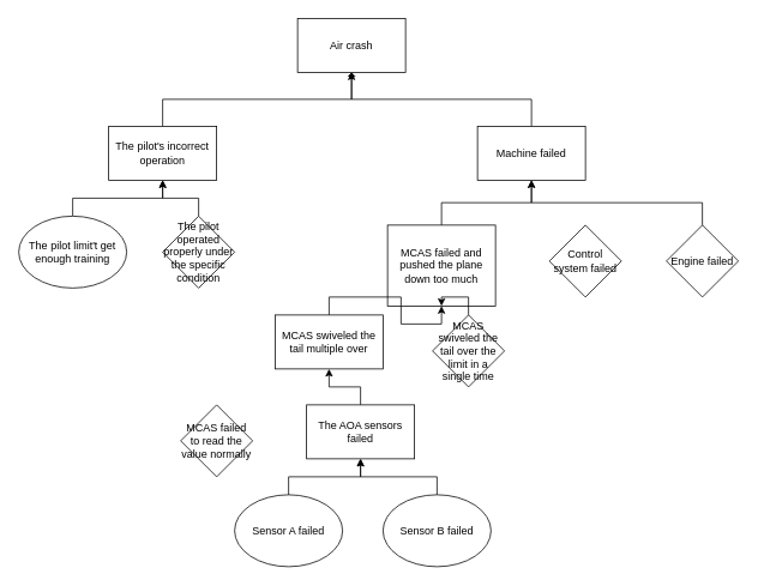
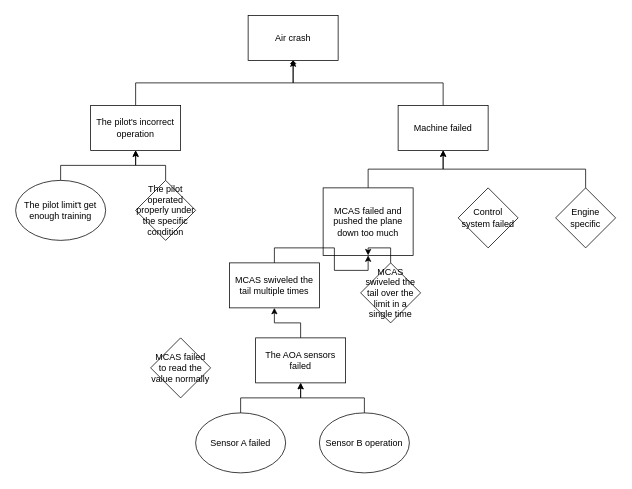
  <mxCell id="0" />
  <mxCell id="1" parent="0" />
  <mxCell id="2" value="Air crash" style="rounded=0;whiteSpace=wrap;html=1;" vertex="1" parent="1"><mxGeometry x="330" y="20" width="120" height="60" as="geometry" /></mxCell>
  <mxCell id="3" style="edgeStyle=orthogonalEdgeStyle;rounded=0;orthogonalLoop=1;jettySize=auto;html=1;exitX=0.5;exitY=0;exitDx=0;exitDy=0;endArrow=diamond;" edge="1" parent="1" source="4" target="2"><mxGeometry relative="1" as="geometry" /></mxCell>
  <mxCell id="4" value="The pilot's incorrect operation" style="rounded=0;whiteSpace=wrap;html=1;" vertex="1" parent="1"><mxGeometry x="120" y="140" width="120" height="60" as="geometry" /></mxCell>
  <mxCell id="5" style="edgeStyle=orthogonalEdgeStyle;rounded=0;orthogonalLoop=1;jettySize=auto;html=1;exitX=0.5;exitY=0;exitDx=0;exitDy=0;entryX=0.5;entryY=1;entryDx=0;entryDy=0;" edge="1" parent="1" source="6" target="2"><mxGeometry relative="1" as="geometry" /></mxCell>
  <mxCell id="6" value="Machine failed" style="rounded=0;whiteSpace=wrap;html=1;" vertex="1" parent="1"><mxGeometry x="530" y="140" width="120" height="60" as="geometry" /></mxCell>
  <mxCell id="7" style="edgeStyle=orthogonalEdgeStyle;rounded=0;orthogonalLoop=1;jettySize=auto;html=1;exitX=0.5;exitY=0;exitDx=0;exitDy=0;entryX=0.5;entryY=1;entryDx=0;entryDy=0;" edge="1" parent="1" source="8" target="6"><mxGeometry relative="1" as="geometry" /></mxCell>
  <mxCell id="8" value="MCAS failed and pushed the plane down too much" style="rounded=0;whiteSpace=wrap;html=1;" vertex="1" parent="1"><mxGeometry x="430" y="250" width="120" height="90" as="geometry" /></mxCell>
  <mxCell id="9" style="edgeStyle=orthogonalEdgeStyle;rounded=0;orthogonalLoop=1;jettySize=auto;html=1;" edge="1" parent="1" source="10" target="4"><mxGeometry relative="1" as="geometry" /></mxCell>
  <mxCell id="10" value="The pilot limit't get enough training" style="ellipse;whiteSpace=wrap;html=1;" vertex="1" parent="1"><mxGeometry x="20" y="240" width="120" height="80" as="geometry" /></mxCell>
  <mxCell id="11" style="edgeStyle=orthogonalEdgeStyle;rounded=0;orthogonalLoop=1;jettySize=auto;html=1;exitX=0.5;exitY=0;exitDx=0;exitDy=0;entryX=0.5;entryY=1;entryDx=0;entryDy=0;" edge="1" parent="1" source="12" target="4"><mxGeometry relative="1" as="geometry" /></mxCell>
  <mxCell id="12" value="The pilot operated properly under the specific condition" style="rhombus;whiteSpace=wrap;html=1;" vertex="1" parent="1"><mxGeometry x="180" y="240" width="80" height="80" as="geometry" /></mxCell>
  <mxCell id="13" style="edgeStyle=orthogonalEdgeStyle;rounded=0;orthogonalLoop=1;jettySize=auto;html=1;exitX=0.5;exitY=0;exitDx=0;exitDy=0;entryX=0.5;entryY=1;entryDx=0;entryDy=0;" edge="1" parent="1" source="14" target="6"><mxGeometry relative="1" as="geometry" /></mxCell>
- <mxCell id="14" value="Engine failed" style="rhombus;whiteSpace=wrap;html=1;" vertex="1" parent="1"><mxGeometry x="740" y="250" width="80" height="80" as="geometry" /></mxCell>
+ <mxCell id="14" value="Engine specific" style="rhombus;whiteSpace=wrap;html=1;" vertex="1" parent="1"><mxGeometry x="740" y="250" width="80" height="80" as="geometry" /></mxCell>
  <mxCell id="15" value="Control system failed" style="rhombus;whiteSpace=wrap;html=1;" vertex="1" parent="1"><mxGeometry x="610" y="250" width="80" height="80" as="geometry" /></mxCell>
  <mxCell id="16" style="edgeStyle=orthogonalEdgeStyle;rounded=0;orthogonalLoop=1;jettySize=auto;html=1;exitX=0.5;exitY=0;exitDx=0;exitDy=0;entryX=0.5;entryY=1;entryDx=0;entryDy=0;" edge="1" parent="1" source="17" target="8"><mxGeometry relative="1" as="geometry" /></mxCell>
- <mxCell id="17" value="MCAS swiveled the tail multiple over" style="rounded=0;whiteSpace=wrap;html=1;" vertex="1" parent="1"><mxGeometry x="305" y="350" width="120" height="60" as="geometry" /></mxCell>
+ <mxCell id="17" value="MCAS swiveled the tail multiple times" style="rounded=0;whiteSpace=wrap;html=1;" vertex="1" parent="1"><mxGeometry x="305" y="350" width="120" height="60" as="geometry" /></mxCell>
  <mxCell id="18" value="MCAS failed to read the value normally" style="rhombus;whiteSpace=wrap;html=1;" vertex="1" parent="1"><mxGeometry x="200" y="450" width="80" height="80" as="geometry" /></mxCell>
  <mxCell id="19" style="edgeStyle=orthogonalEdgeStyle;rounded=0;orthogonalLoop=1;jettySize=auto;html=1;exitX=0.5;exitY=0;exitDx=0;exitDy=0;entryX=0.5;entryY=1;entryDx=0;entryDy=0;" edge="1" parent="1" source="20" target="17"><mxGeometry relative="1" as="geometry" /></mxCell>
  <mxCell id="20" value="The AOA sensors failed" style="rounded=0;whiteSpace=wrap;html=1;" vertex="1" parent="1"><mxGeometry x="340" y="450" width="120" height="60" as="geometry" /></mxCell>
  <mxCell id="21" style="edgeStyle=orthogonalEdgeStyle;rounded=0;orthogonalLoop=1;jettySize=auto;html=1;exitX=0.5;exitY=0;exitDx=0;exitDy=0;entryX=0.5;entryY=1;entryDx=0;entryDy=0;" edge="1" parent="1" source="22" target="20"><mxGeometry relative="1" as="geometry" /></mxCell>
  <mxCell id="22" value="Sensor A failed" style="ellipse;whiteSpace=wrap;html=1;" vertex="1" parent="1"><mxGeometry x="260" y="550" width="120" height="80" as="geometry" /></mxCell>
  <mxCell id="23" style="edgeStyle=orthogonalEdgeStyle;rounded=0;orthogonalLoop=1;jettySize=auto;html=1;exitX=0.5;exitY=0;exitDx=0;exitDy=0;" edge="1" parent="1" source="24" target="20"><mxGeometry relative="1" as="geometry" /></mxCell>
- <mxCell id="24" value="Sensor B failed" style="ellipse;whiteSpace=wrap;html=1;" vertex="1" parent="1"><mxGeometry x="425" y="550" width="120" height="80" as="geometry" /></mxCell>
+ <mxCell id="24" value="Sensor B operation" style="ellipse;whiteSpace=wrap;html=1;" vertex="1" parent="1"><mxGeometry x="425" y="550" width="120" height="80" as="geometry" /></mxCell>
  <mxCell id="25" style="edgeStyle=orthogonalEdgeStyle;rounded=0;orthogonalLoop=1;jettySize=auto;html=1;exitX=0.5;exitY=0;exitDx=0;exitDy=0;" edge="1" parent="1" source="26" target="8"><mxGeometry relative="1" as="geometry" /></mxCell>
  <mxCell id="26" value="&lt;span&gt;MCAS swiveled the tail over the limit in a single time&lt;/span&gt;" style="rhombus;whiteSpace=wrap;html=1;" vertex="1" parent="1"><mxGeometry x="480" y="350" width="80" height="80" as="geometry" /></mxCell>
